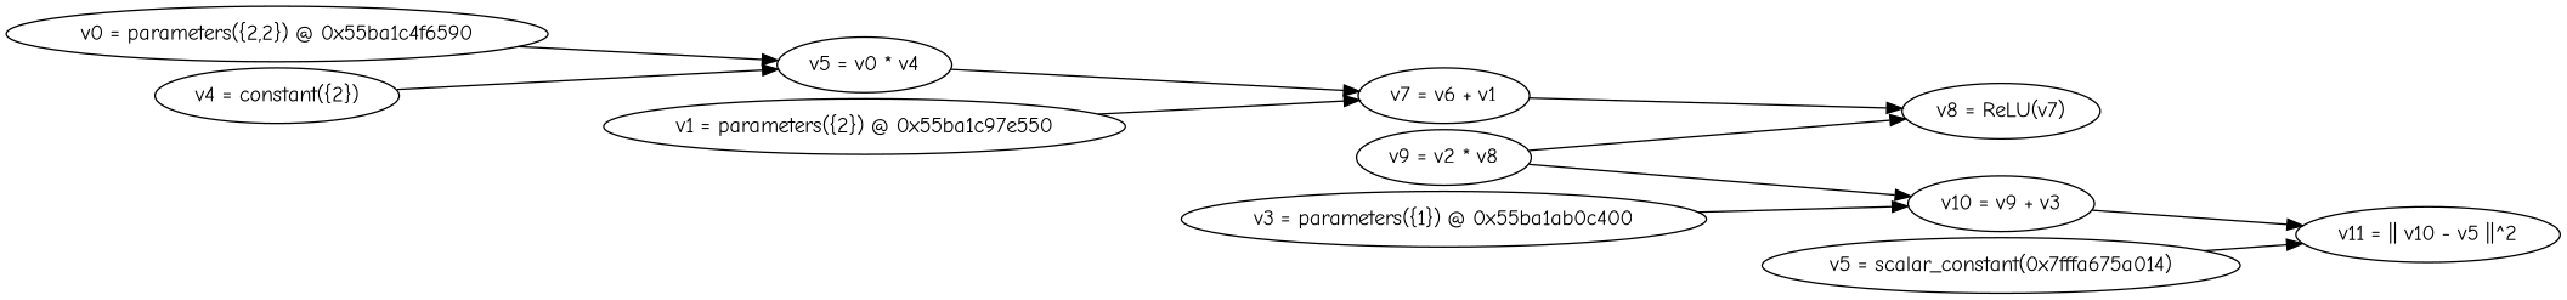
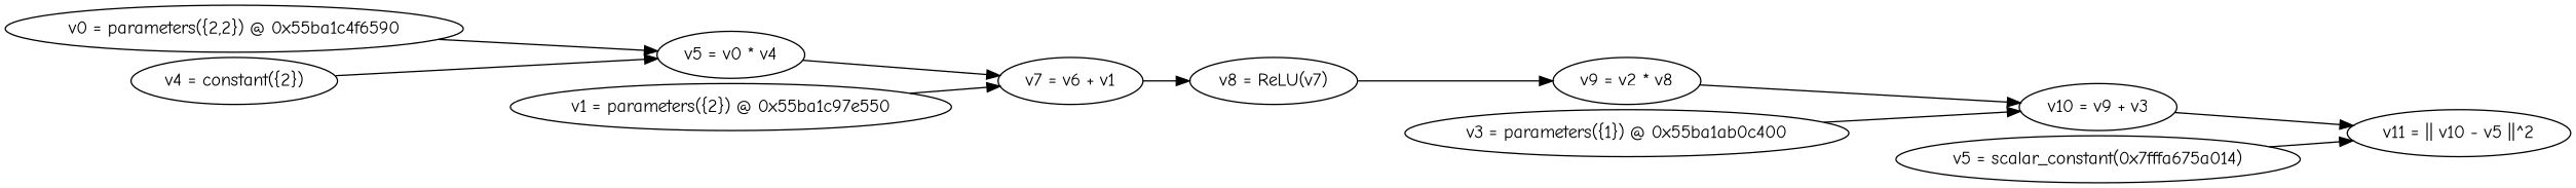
  digraph {
    fontname="Comic Neue"
    nodesep=.05
    rankdir=LR
    node [fontname="Comic Neue"]
    edge [fontname="Comic Neue"]
    n1 [label="v0 = parameters({2,2}) @ 0x55ba1c4f6590"]
    n2 [label="v5 = v0 * v4"]
    n3 [label="v7 = v6 + v1"]
    n4 [label="v1 = parameters({2}) @ 0x55ba1c97e550"]
    n5 [label="v8 = ReLU(v7)"]
    n6 [label="v9 = v2 * v8"]
    n7 [label="v10 = v9 + v3"]
    n8 [label="v3 = parameters({1}) @ 0x55ba1ab0c400"]
    n9 [label="v11 = || v10 - v5 ||^2"]
    n10 [label="v4 = constant({2})"]
    n11 [label="v5 = scalar_constant(0x7fffa675a014)"]
    n1 -> n2
    n2 -> n3
    n3 -> n5
    n4 -> n3
-   n6 -> n5
+   n5 -> n6
    n6 -> n7
    n7 -> n9
    n8 -> n7
    n10 -> n2
    n11 -> n9
  }
